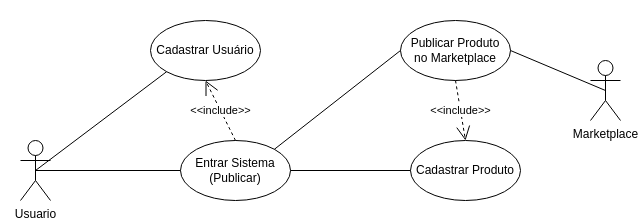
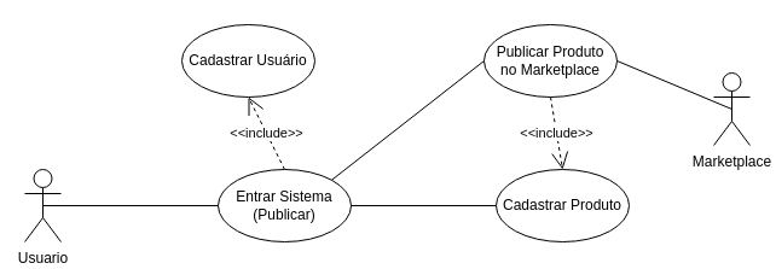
  <mxCell id="0" />
  <mxCell id="1" parent="0" />
  <mxCell id="2" value="Usuario" style="shape=umlActor;verticalLabelPosition=bottom;verticalAlign=top;html=1;flipH=0;flipV=0;" parent="1" vertex="1"><mxGeometry x="20" y="140" width="30" height="60" as="geometry" /></mxCell>
  <mxCell id="3" value="Entrar Sistema&lt;br&gt;(Publicar)" style="ellipse;whiteSpace=wrap;html=1;" parent="1" vertex="1"><mxGeometry x="180" y="140" width="110" height="60" as="geometry" /></mxCell>
  <mxCell id="4" value="Cadastrar Usuário" style="ellipse;whiteSpace=wrap;html=1;" parent="1" vertex="1"><mxGeometry x="150" y="20" width="110" height="60" as="geometry" /></mxCell>
  <mxCell id="5" value="" style="endArrow=none;html=1;entryX=0;entryY=0.5;entryDx=0;entryDy=0;exitX=0.5;exitY=0.5;exitDx=0;exitDy=0;exitPerimeter=0;" parent="1" source="2" target="3" edge="1"><mxGeometry width="50" height="50" relative="1" as="geometry"><mxPoint x="50" y="170" as="sourcePoint" /><mxPoint x="110" y="150" as="targetPoint" /></mxGeometry></mxCell>
- <mxCell id="6" value="" style="endArrow=none;html=1;exitX=0.5;exitY=0.5;exitDx=0;exitDy=0;exitPerimeter=0;entryX=0;entryY=1;entryDx=0;entryDy=0;" parent="1" source="2" target="4" edge="1"><mxGeometry width="50" height="50" relative="1" as="geometry"><mxPoint x="50" y="130" as="sourcePoint" /><mxPoint x="110" y="30" as="targetPoint" /></mxGeometry></mxCell>
  <mxCell id="7" value="&amp;lt;&amp;lt;include&amp;gt;&amp;gt;" style="endArrow=open;endSize=12;dashed=1;html=1;entryX=0.5;entryY=1;entryDx=0;entryDy=0;exitX=0.5;exitY=0;exitDx=0;exitDy=0;" parent="1" source="3" target="4" edge="1"><mxGeometry width="160" relative="1" as="geometry"><mxPoint x="40" y="330" as="sourcePoint" /><mxPoint x="200" y="330" as="targetPoint" /></mxGeometry></mxCell>
  <mxCell id="8" value="Cadastrar Produto" style="ellipse;whiteSpace=wrap;html=1;" parent="1" vertex="1"><mxGeometry x="410" y="140" width="110" height="60" as="geometry" /></mxCell>
  <mxCell id="9" value="" style="endArrow=none;html=1;entryX=0;entryY=0.5;entryDx=0;entryDy=0;exitX=1;exitY=0.5;exitDx=0;exitDy=0;" parent="1" source="3" target="8" edge="1"><mxGeometry width="50" height="50" relative="1" as="geometry"><mxPoint x="45" y="180" as="sourcePoint" /><mxPoint x="150" y="150" as="targetPoint" /></mxGeometry></mxCell>
  <mxCell id="10" value="Publicar Produto&lt;br&gt;no Marketplace" style="ellipse;whiteSpace=wrap;html=1;" parent="1" vertex="1"><mxGeometry x="400" y="20" width="110" height="60" as="geometry" /></mxCell>
  <mxCell id="11" value="&amp;lt;&amp;lt;include&amp;gt;&amp;gt;" style="endArrow=open;endSize=12;dashed=1;html=1;exitX=0.5;exitY=1;exitDx=0;exitDy=0;entryX=0.5;entryY=0;entryDx=0;entryDy=0;" parent="1" source="10" target="8" edge="1"><mxGeometry width="160" relative="1" as="geometry"><mxPoint x="500" y="120" as="sourcePoint" /><mxPoint x="503" y="117" as="targetPoint" /></mxGeometry></mxCell>
  <mxCell id="12" value="Marketplace" style="shape=umlActor;verticalLabelPosition=bottom;verticalAlign=top;html=1;flipH=0;flipV=0;" parent="1" vertex="1"><mxGeometry x="590" y="60" width="30" height="60" as="geometry" /></mxCell>
  <mxCell id="13" value="" style="endArrow=none;html=1;entryX=0;entryY=0.5;entryDx=0;entryDy=0;exitX=1;exitY=0;exitDx=0;exitDy=0;" parent="1" source="3" target="10" edge="1"><mxGeometry width="50" height="50" relative="1" as="geometry"><mxPoint x="230" y="220" as="sourcePoint" /><mxPoint x="360" y="200" as="targetPoint" /></mxGeometry></mxCell>
  <mxCell id="14" value="" style="endArrow=none;html=1;entryX=0.5;entryY=0.5;entryDx=0;entryDy=0;exitX=1;exitY=0.5;exitDx=0;exitDy=0;entryPerimeter=0;" parent="1" source="10" target="12" edge="1"><mxGeometry width="50" height="50" relative="1" as="geometry"><mxPoint x="457.781" y="250.003" as="sourcePoint" /><mxPoint x="629.999" y="307.577" as="targetPoint" /></mxGeometry></mxCell>
